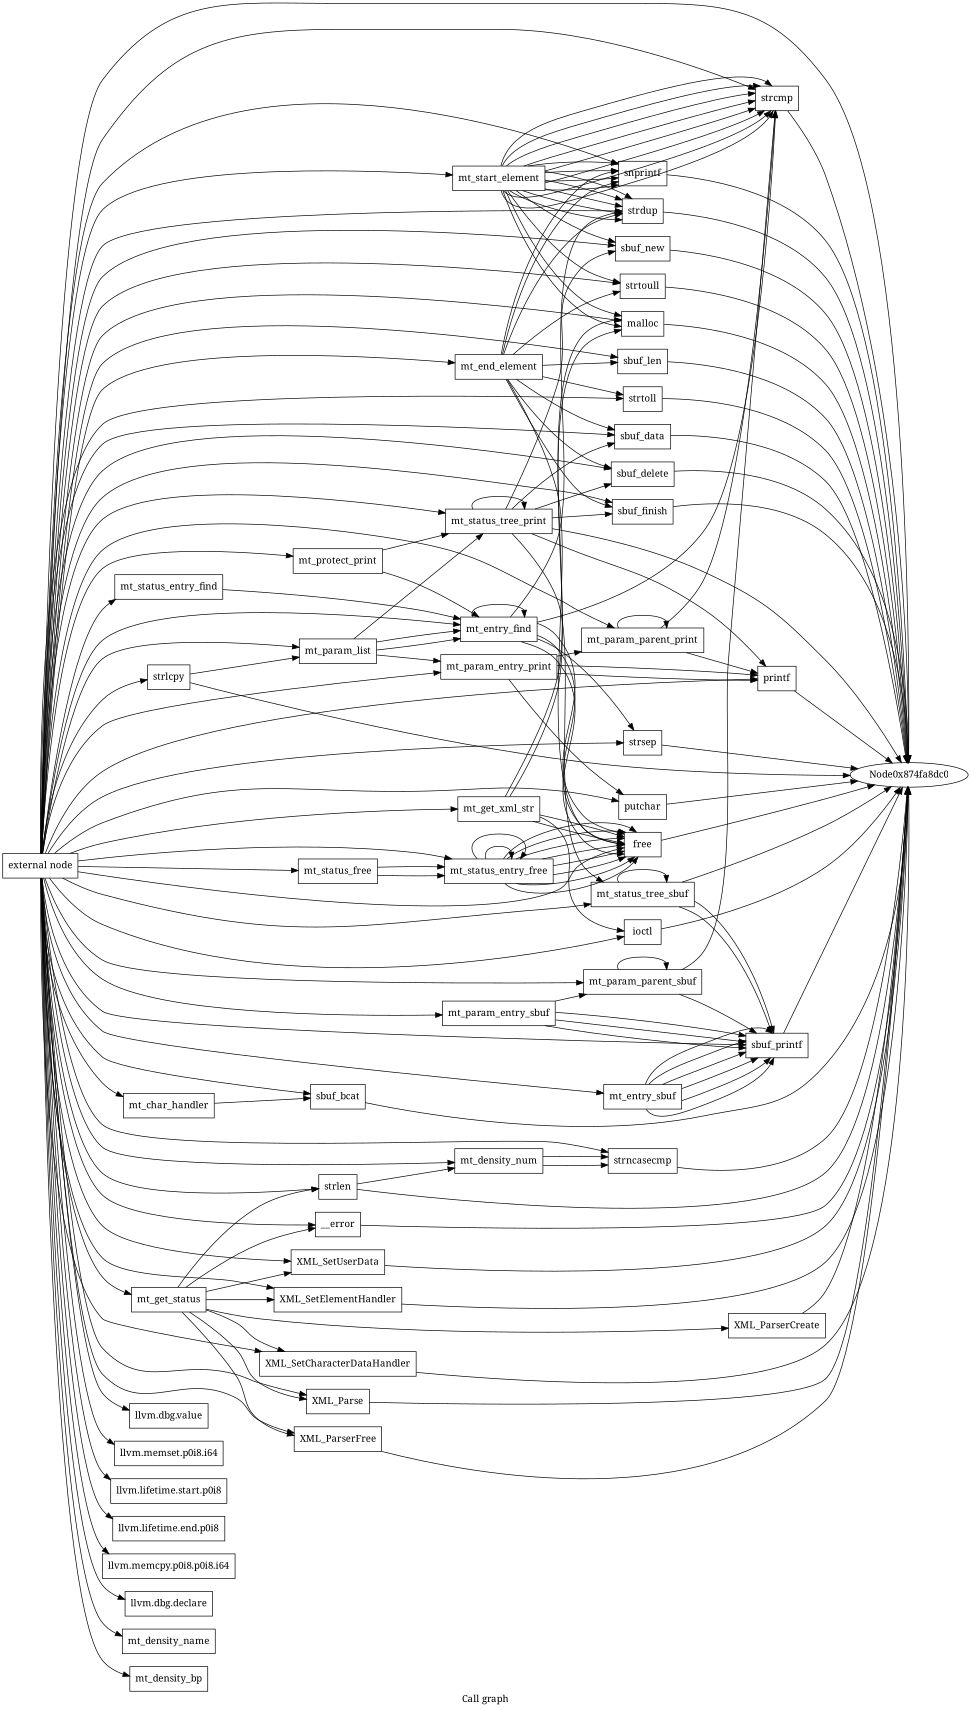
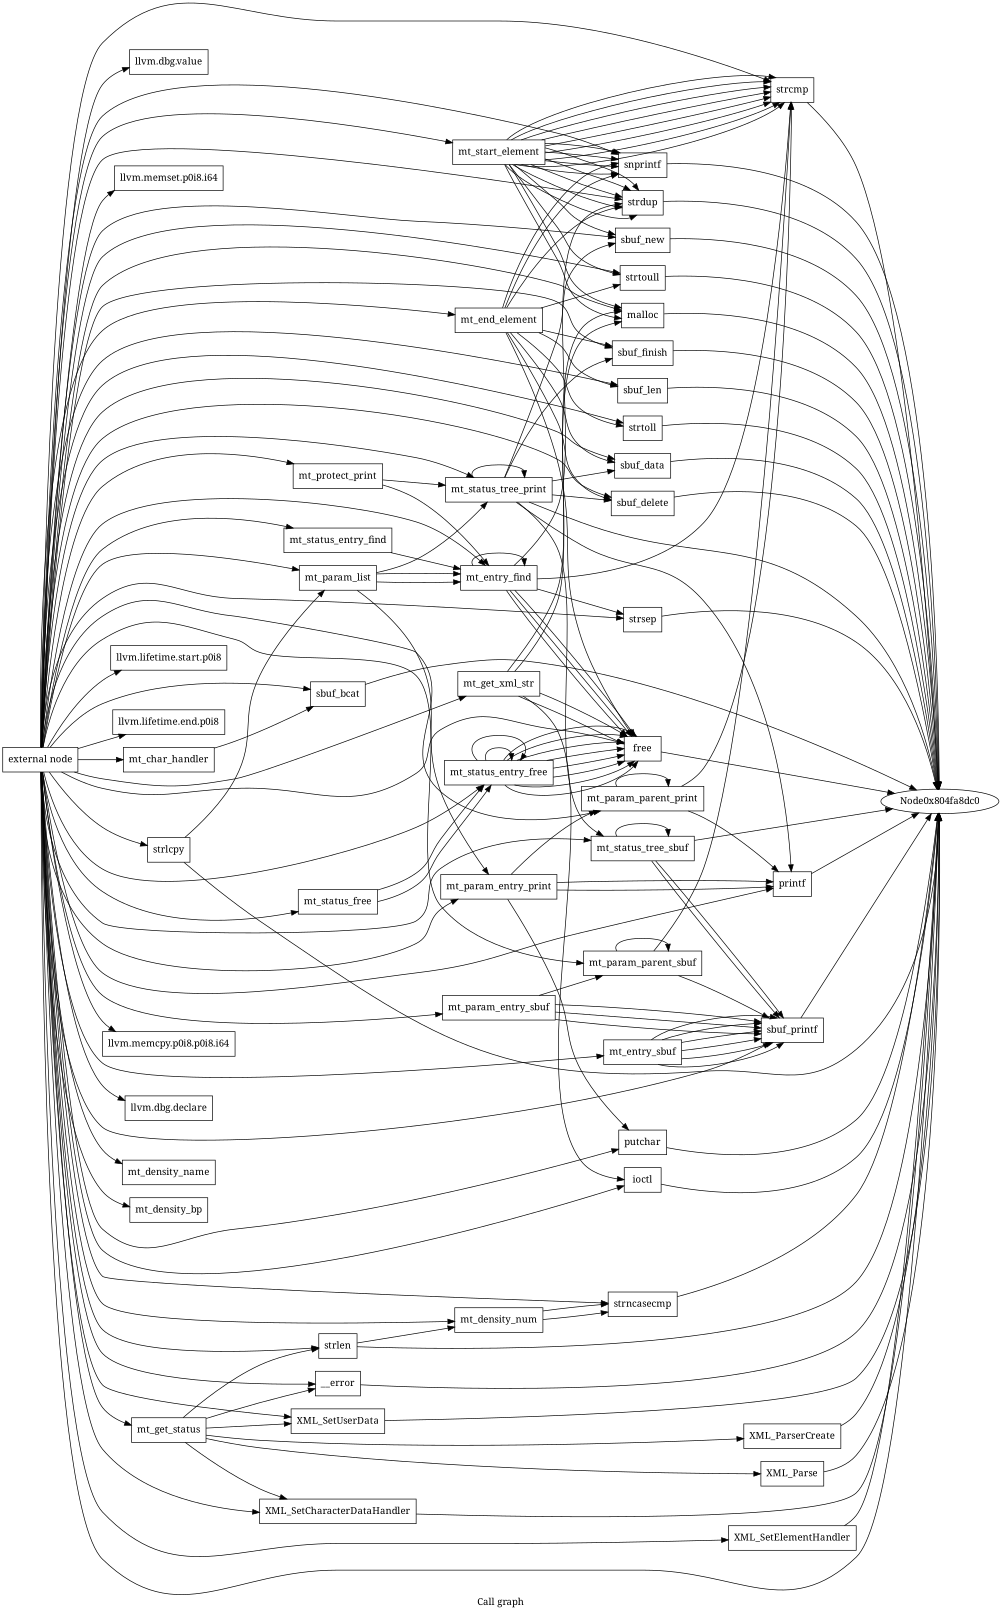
  digraph {
    fontname="Noto Serif"
    label="Call graph"
    rankdir=LR
    node [fontname="Noto Serif" shape=record]
    edge [fontname="Noto Serif"]
    n1 [label="{external node}"]
    n2 [label="{mt_start_element}"]
    n3 [label="{llvm.dbg.value}"]
    n4 [label="{snprintf}"]
    n5 [label="{sbuf_new}"]
    n6 [label="{malloc}"]
    n7 [label="{llvm.memset.p0i8.i64}"]
    n8 [label="{strdup}"]
    n9 [label="{strcmp}"]
    n10 [label="{strtoull}"]
    n11 [label="{mt_end_element}"]
    n12 [label="{sbuf_finish}"]
    n13 [label="{sbuf_data}"]
    n14 [label="{sbuf_len}"]
    n15 [label="{free}"]
    n16 [label="{strtoll}"]
    n17 [label="{sbuf_delete}"]
    n18 [label="{mt_char_handler}"]
    n19 [label="{sbuf_bcat}"]
    n20 [label="{mt_status_tree_sbuf}"]
    n21 [label="{sbuf_printf}"]
    n22 [label="{mt_status_tree_print}"]
    n23 [label="{printf}"]
    n24 [label="{mt_entry_find}"]
    n25 [label="{llvm.lifetime.start.p0i8}"]
    n26 [label="{strsep}"]
    n27 [label="{llvm.lifetime.end.p0i8}"]
    n28 [label="{mt_status_entry_find}"]
    n29 [label="{mt_status_entry_free}"]
    n30 [label="{mt_status_free}"]
    n31 [label="{mt_entry_sbuf}"]
    n32 [label="{mt_param_parent_print}"]
    n33 [label="{mt_param_parent_sbuf}"]
    n34 [label="{mt_param_entry_sbuf}"]
    n35 [label="{mt_param_entry_print}"]
    n36 [label="{putchar}"]
    n37 [label="{mt_protect_print}"]
    n38 [label="{llvm.memcpy.p0i8.p0i8.i64}"]
    n39 [label="{mt_param_list}"]
    n40 [label="{llvm.dbg.declare}"]
    n41 [label="{strlcpy}"]
    n42 [label="{mt_density_name}"]
    n43 [label="{mt_density_bp}"]
    n44 [label="{mt_density_num}"]
    n45 [label="{strlen}"]
    n46 [label="{strncasecmp}"]
    n47 [label="{mt_get_xml_str}"]
    n48 [label="{ioctl}"]
    n49 [label="{mt_get_status}"]
    n50 [label="{__error}"]
    n51 [label="{XML_SetUserData}"]
    n52 [label="{XML_SetElementHandler}"]
    n53 [label="{XML_SetCharacterDataHandler}"]
    n54 [label="{XML_Parse}"]
-   n55 [label="{XML_ParserFree}"]
-   Node0x804fa8dc0 [label=Node0x874fa8dc0 shape=""]
+   Node0x804fa8dc0 [shape=""]
    n57 [label="{XML_ParserCreate}"]
    n1 -> n2
    n1 -> n3
    n1 -> n4
    n1 -> n5
    n1 -> n6
    n1 -> n7
    n1 -> n8
    n1 -> n9
    n1 -> n10
    n1 -> n11
    n1 -> n12
    n1 -> n13
    n1 -> n14
    n1 -> n15
    n1 -> n16
    n1 -> n17
    n1 -> n18
    n1 -> n19
    n1 -> n20
    n1 -> n21
    n1 -> n22
    n1 -> n23
    n1 -> n24
    n1 -> n25
    n1 -> n26
    n1 -> n27
    n1 -> n28
    n1 -> n29
    n1 -> n30
    n1 -> n31
    n1 -> n32
    n1 -> n33
    n1 -> n34
    n1 -> n35
    n1 -> n36
    n1 -> n37
    n1 -> n38
    n1 -> n39
    n1 -> n40
    n1 -> n41
    n1 -> n42
    n1 -> n43
    n1 -> n44
    n1 -> n45
    n1 -> n46
    n1 -> n47
    n1 -> n48
    n1 -> n49
    n1 -> n50
    n1 -> n51
    n1 -> n52
    n1 -> n53
-   n1 -> n54
-   n1 -> n55
    n1 -> Node0x804fa8dc0
    n2 -> n4
    n2 -> n4
    n2 -> n4
    n2 -> n4
    n2 -> n5
    n2 -> n6
    n2 -> n6
    n2 -> n8
    n2 -> n8
    n2 -> n8
    n2 -> n8
    n2 -> n8
    n2 -> n9
    n2 -> n9
    n2 -> n9
    n2 -> n9
    n2 -> n9
    n2 -> n9
    n2 -> n9
    n2 -> n9
    n2 -> n10
    n4 -> Node0x804fa8dc0
    n5 -> Node0x804fa8dc0
    n6 -> Node0x804fa8dc0
    n8 -> Node0x804fa8dc0
    n9 -> Node0x804fa8dc0
    n10 -> Node0x804fa8dc0
    n11 -> n4
    n11 -> n4
    n11 -> n8
    n11 -> n10
    n11 -> n12
    n11 -> n13
    n11 -> n14
    n11 -> n15
    n11 -> n16
    n11 -> n17
    n12 -> Node0x804fa8dc0
    n13 -> Node0x804fa8dc0
    n14 -> Node0x804fa8dc0
    n15 -> Node0x804fa8dc0
    n16 -> Node0x804fa8dc0
    n17 -> Node0x804fa8dc0
    n18 -> n19
    n19 -> Node0x804fa8dc0
    n20 -> n20
    n20 -> n21
    n20 -> n21
    n20 -> Node0x804fa8dc0
    n21 -> Node0x804fa8dc0
    n22 -> n5
    n22 -> n12
    n22 -> n13
    n22 -> n17
    n22 -> n20
    n22 -> n22
    n22 -> n23
    n22 -> Node0x804fa8dc0
    n23 -> Node0x804fa8dc0
    n24 -> n8
    n24 -> n9
    n24 -> n15
    n24 -> n15
    n24 -> n15
    n24 -> n24
    n24 -> n26
    n26 -> Node0x804fa8dc0
    n28 -> n24
    n29 -> n15
    n29 -> n15
    n29 -> n15
    n29 -> n15
    n29 -> n15
    n29 -> n15
    n29 -> n15
    n29 -> n15
    n29 -> n29
    n29 -> n29
    n30 -> n29
    n30 -> n29
    n31 -> n21
    n31 -> n21
    n31 -> n21
    n31 -> n21
    n31 -> n21
    n31 -> n21
    n32 -> n9
    n32 -> n23
    n32 -> n32
    n33 -> n9
    n33 -> n21
    n33 -> n33
    n34 -> n21
    n34 -> n21
    n34 -> n21
    n34 -> n33
    n35 -> n23
    n35 -> n23
    n35 -> n32
    n35 -> n36
    n36 -> Node0x804fa8dc0
    n37 -> n22
    n37 -> n24
    n39 -> n22
    n39 -> n24
    n39 -> n24
    n39 -> n35
    n41 -> n39
    n41 -> Node0x804fa8dc0
    n44 -> n46
    n44 -> n46
    n45 -> n44
    n45 -> Node0x804fa8dc0
    n46 -> Node0x804fa8dc0
    n47 -> n6
    n47 -> n6
    n47 -> n15
    n47 -> n15
    n47 -> n48
    n48 -> Node0x804fa8dc0
    n49 -> n45
    n49 -> n50
    n49 -> n51
-   n49 -> n52
    n49 -> n53
    n49 -> n54
-   n49 -> n55
    n49 -> n57
    n50 -> Node0x804fa8dc0
    n51 -> Node0x804fa8dc0
    n52 -> Node0x804fa8dc0
    n53 -> Node0x804fa8dc0
    n54 -> Node0x804fa8dc0
-   n55 -> Node0x804fa8dc0
    n57 -> Node0x804fa8dc0
  }
